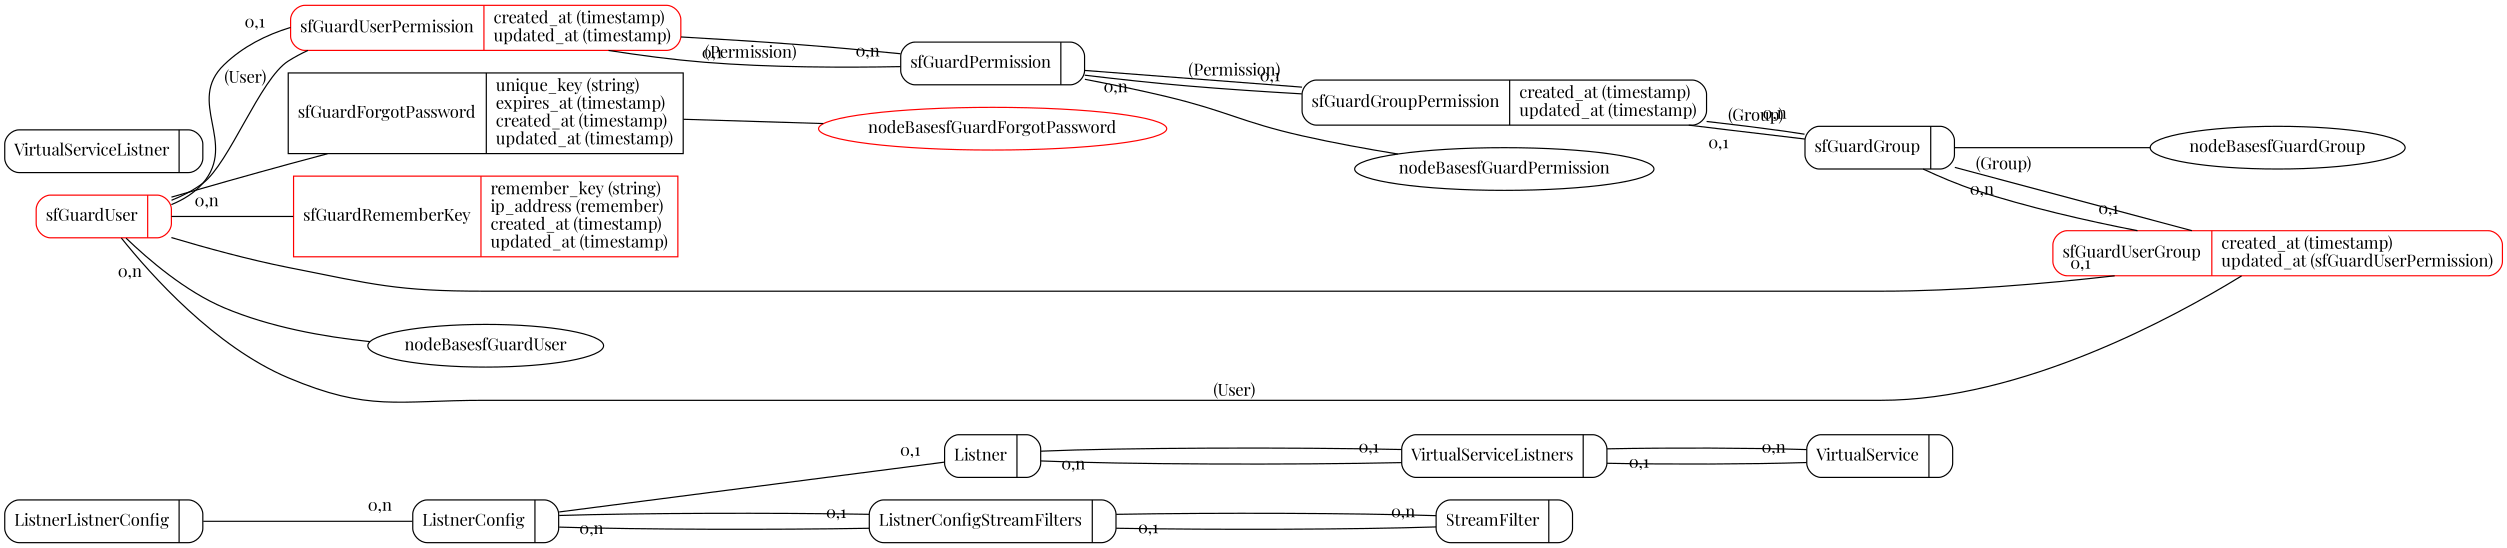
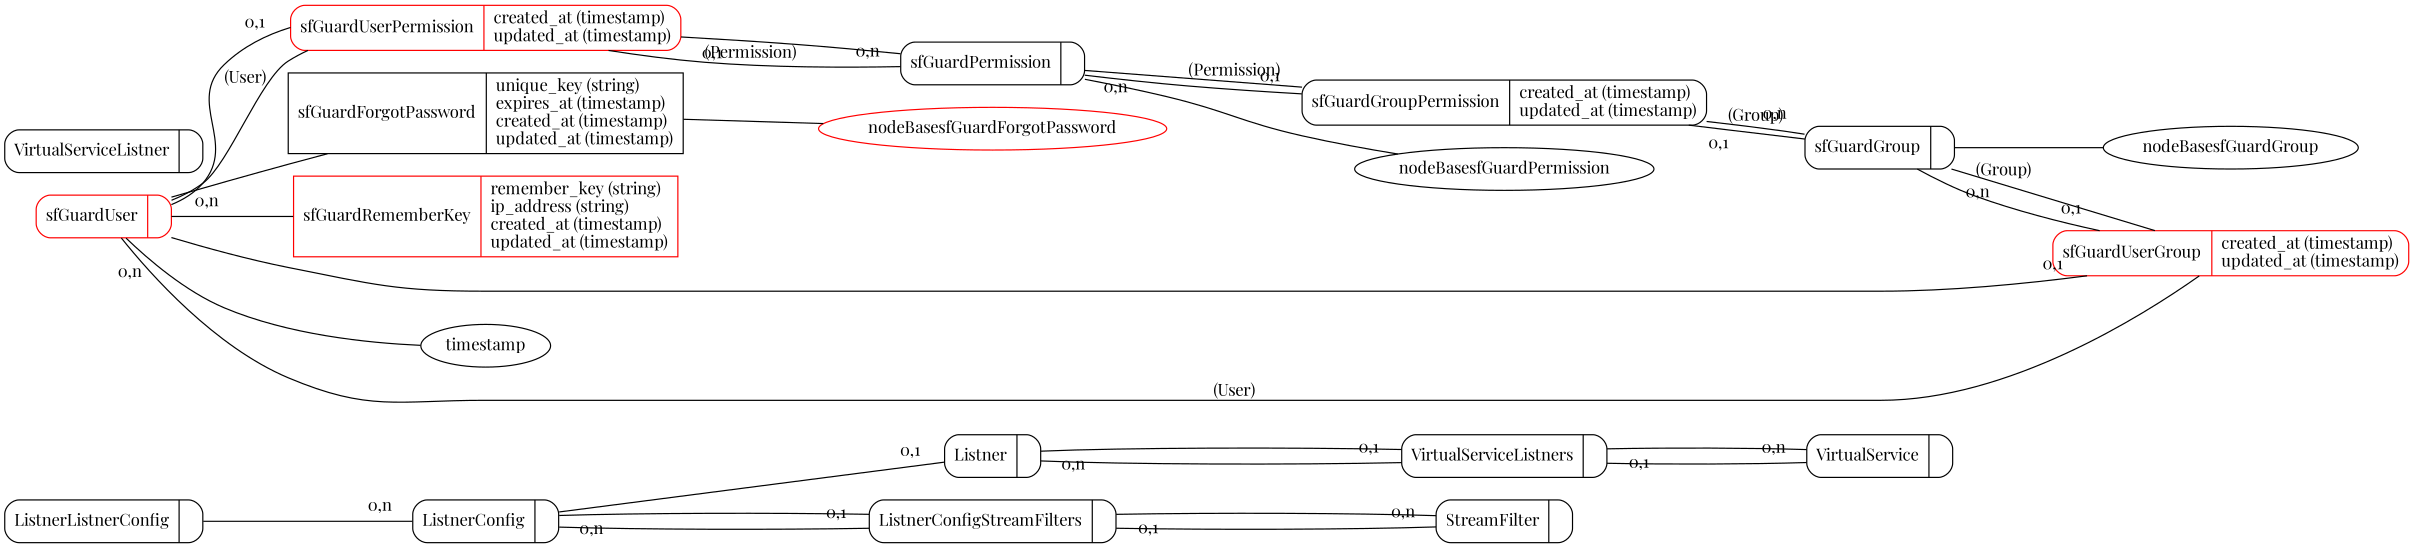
  graph {
    fontname="Playfair Display"
    rankdir=LR
    splines=true
    node [color=black fontname="Playfair Display" shape=Mrecord]
    edge [fontname="Playfair Display" headlabel="0,1" labeldistance=3]
    n1 [label="{<table>ListnerConfig|<cols>}"]
    n2 [label="{<table>Listner|<cols>}"]
    n3 [label="{<table>ListnerConfigStreamFilters|<cols>}"]
    n4 [label="{<table>VirtualServiceListners|<cols>}"]
    n5 [label="{<table>StreamFilter|<cols>}"]
    n6 [label="{<table>sfGuardForgotPassword|<cols>unique_key (string)\lexpires_at (timestamp)\lcreated_at (timestamp)\lupdated_at (timestamp)}" shape=record]
    nodeBasesfGuardForgotPassword [color=red shape=""]
    n8 [color=red label="{<table>sfGuardUserPermission|<cols>created_at (timestamp)\lupdated_at (timestamp)}"]
    n9 [label="{<table>sfGuardPermission|<cols>}"]
    n10 [color=red label="{<table>sfGuardUser|<cols>}"]
    n11 [label="{<table>sfGuardGroupPermission|<cols>created_at (timestamp)\lupdated_at (timestamp)}"]
    nodeBasesfGuardPermission [shape=""]
-   n13 [color=red label="{<table>sfGuardRememberKey|<cols>remember_key (string)\lip_address (remember)\lcreated_at (timestamp)\lupdated_at (timestamp)}" shape=record]
-   n14 [color=red label="{<table>sfGuardUserGroup|<cols>created_at (timestamp)\lupdated_at (sfGuardUserPermission)}"]
-   nodeBasesfGuardUser [shape=""]
+   n13 [color=red label="{<table>sfGuardRememberKey|<cols>remember_key (string)\lip_address (string)\lcreated_at (timestamp)\lupdated_at (timestamp)}" shape=record]
+   n14 [color=red label="{<table>sfGuardUserGroup|<cols>created_at (timestamp)\lupdated_at (timestamp)}"]
+   nodeBasesfGuardUser [label=timestamp shape=""]
    n16 [label="{<table>sfGuardGroup|<cols>}"]
    nodeBasesfGuardGroup [shape=""]
    n18 [label="{<table>VirtualService|<cols>}"]
    n19 [label="{<table>VirtualServiceListner|<cols>}"]
    n20 [label="{<table>ListnerListnerConfig|<cols>}"]
    n1 -- n2
    n1 -- n3
    n2 -- n4
    n3 -- n1 [headlabel="0,n"]
    n3 -- n5 [headlabel="0,n"]
    n4 -- n2 [headlabel="0,n"]
    n4 -- n18 [headlabel="0,n"]
    n5 -- n3
    n6 -- nodeBasesfGuardForgotPassword [arrowhead=normal labeldistance=2 headlabel=""]
    n8 -- n9 [headlabel="0,n" label="(Permission)"]
    n8 -- n10 [headlabel="0,n" label="(User)"]
    n9 -- n8
    n9 -- n11
    n9 -- nodeBasesfGuardPermission [arrowhead=normal labeldistance=2 headlabel=""]
    n10 -- n6 [arrowhead=normal labeldistance=2 headlabel=""]
    n10 -- n8
    n10 -- n13 [arrowhead=normal labeldistance=2 headlabel=""]
    n10 -- n14
    n10 -- nodeBasesfGuardUser [arrowhead=normal labeldistance=2 headlabel=""]
    n11 -- n9 [headlabel="0,n" label="(Permission)"]
    n11 -- n16 [headlabel="0,n" label="(Group)"]
    n14 -- n10 [headlabel="0,n" label="(User)"]
    n14 -- n16 [headlabel="0,n" label="(Group)"]
    n16 -- n11
    n16 -- n14
    n16 -- nodeBasesfGuardGroup [arrowhead=normal labeldistance=2 headlabel=""]
    n18 -- n4
    n20 -- n1 [headlabel="0,n"]
  }
